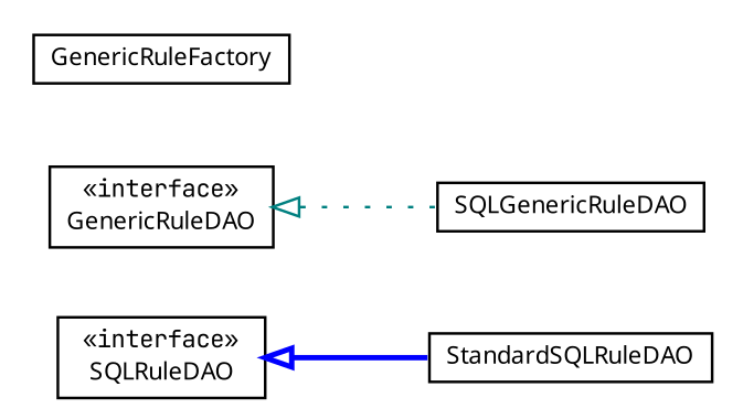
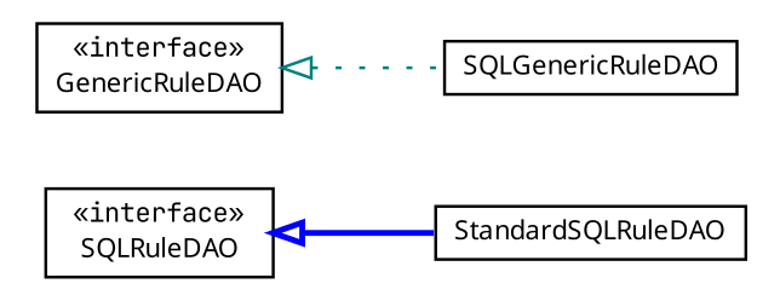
  digraph {
    fontname="JetBrains Mono"
    nodesep=0.25
    rankdir=LR
    ranksep=0.5
    node [fontcolor=black fontname="JetBrains Mono" fontsize=9.0 shape=plaintext]
    edge [arrowtail=empty dir=back fontname="JetBrains Mono" fontsize=10 headport=p labelfontname="Trebuchet MS" labelfontsize=10 tailport=p]
    n1 [label=<<table title="se.cambio.cds.model.rule.dao.StandardSQLRuleDAO" border="0" cellborder="1" cellspacing="0" cellpadding="2" port="p" href="./StandardSQLRuleDAO.html"> 		<tr><td><table border="0" cellspacing="0" cellpadding="1"> <tr><td align="center" balign="center"><font face="Trebuchet MS"> StandardSQLRuleDAO </font></td></tr> 		</table></td></tr> 		</table>>]
    n2 [label=<<table title="se.cambio.cds.model.rule.dao.SQLRuleDAO" border="0" cellborder="1" cellspacing="0" cellpadding="2" port="p" href="./SQLRuleDAO.html"> 		<tr><td><table border="0" cellspacing="0" cellpadding="1"> <tr><td align="center" balign="center"> &#171;interface&#187; </td></tr> <tr><td align="center" balign="center"><font face="Trebuchet MS"> SQLRuleDAO </font></td></tr> 		</table></td></tr> 		</table>>]
    n3 [label=<<table title="se.cambio.cds.model.rule.dao.SQLGenericRuleDAO" border="0" cellborder="1" cellspacing="0" cellpadding="2" port="p" href="./SQLGenericRuleDAO.html"> 		<tr><td><table border="0" cellspacing="0" cellpadding="1"> <tr><td align="center" balign="center"><font face="Trebuchet MS"> SQLGenericRuleDAO </font></td></tr> 		</table></td></tr> 		</table>>]
-   n4 [label=<<table title="se.cambio.cds.model.rule.dao.GenericRuleFactory" border="0" cellborder="1" cellspacing="0" cellpadding="2" port="p" href="./GenericRuleFactory.html"> 		<tr><td><table border="0" cellspacing="0" cellpadding="1"> <tr><td align="center" balign="center"><font face="Trebuchet MS"> GenericRuleFactory </font></td></tr> 		</table></td></tr> 		</table>>]
    n5 [label=<<table title="se.cambio.cds.model.rule.dao.GenericRuleDAO" border="0" cellborder="1" cellspacing="0" cellpadding="2" port="p" href="./GenericRuleDAO.html"> 		<tr><td><table border="0" cellspacing="0" cellpadding="1"> <tr><td align="center" balign="center"> &#171;interface&#187; </td></tr> <tr><td align="center" balign="center"><font face="Trebuchet MS"> GenericRuleDAO </font></td></tr> 		</table></td></tr> 		</table>>]
    n2 -> n1 [color=blue style=bold]
    n5 -> n3 [color=teal style=dotted]
  }
